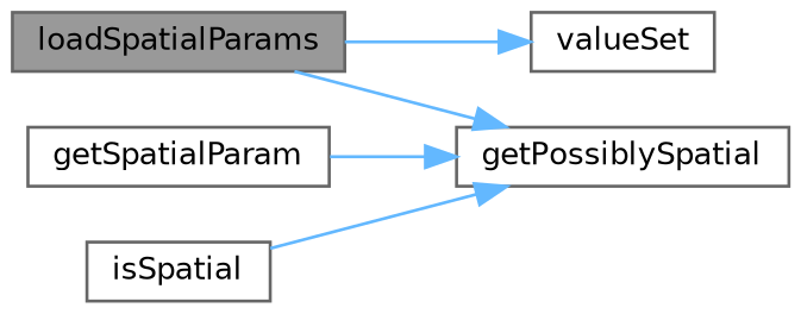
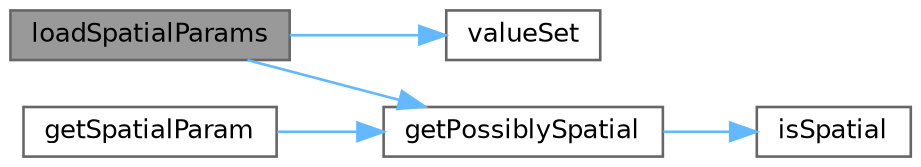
  digraph {
    rankdir=LR
    node [color=grey40 fillcolor=white fontname=Helvetica fontsize=10 shape=box style=filled]
    edge [color=steelblue1 fontname=Helvetica fontsize=10 labelfontname=Helvetica labelfontsize=10 style=solid]
    n1 [color=gray40 fillcolor=grey60 fontcolor=black height=0.2 label=loadSpatialParams width=0.4]
    n2 [height=0.2 label=valueSet width=0.4]
    n3 [height=0.2 label=getPossiblySpatial width=0.4]
    n4 [height=0.2 label=getSpatialParam width=0.4]
    n5 [height=0.2 label=isSpatial width=0.4]
    n1 -> n2
    n1 -> n3
-   n5 -> n3
+   n3 -> n5
    n4 -> n3
  }
